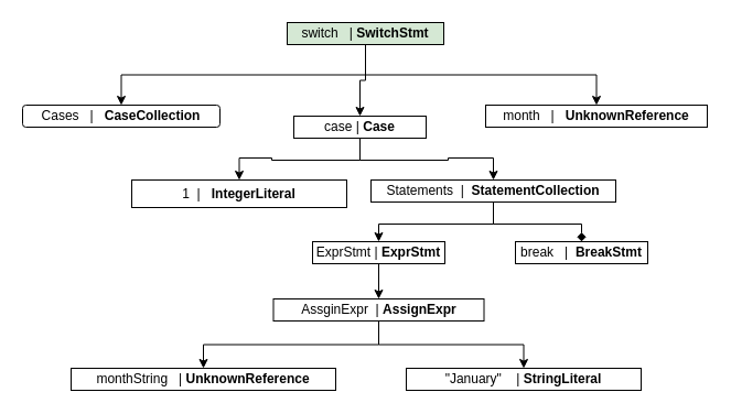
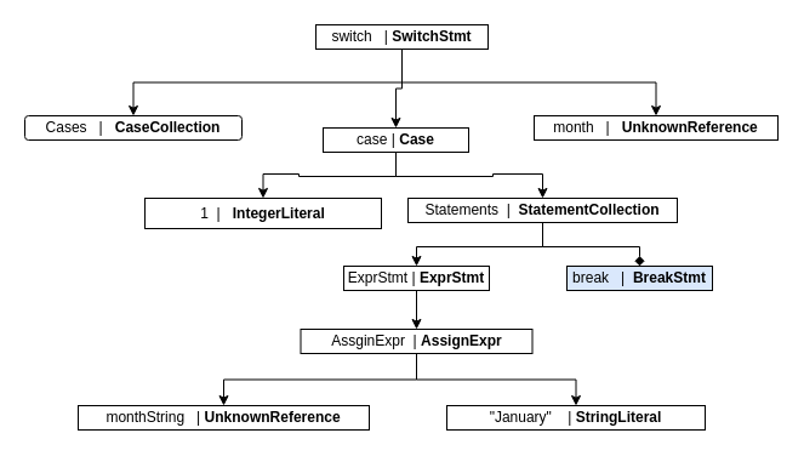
  <mxCell id="0" />
  <mxCell id="1" parent="0" />
  <mxCell id="2" style="edgeStyle=orthogonalEdgeStyle;rounded=0;orthogonalLoop=1;jettySize=auto;html=1;exitX=0.5;exitY=1;exitDx=0;exitDy=0;entryX=0.5;entryY=0;entryDx=0;entryDy=0;" edge="1" parent="1" source="5" target="6"><mxGeometry relative="1" as="geometry" /></mxCell>
  <mxCell id="3" style="edgeStyle=orthogonalEdgeStyle;rounded=0;orthogonalLoop=1;jettySize=auto;html=1;exitX=0.5;exitY=1;exitDx=0;exitDy=0;" edge="1" parent="1" source="5" target="10"><mxGeometry relative="1" as="geometry" /></mxCell>
  <mxCell id="4" style="edgeStyle=orthogonalEdgeStyle;rounded=0;orthogonalLoop=1;jettySize=auto;html=1;exitX=0.5;exitY=1;exitDx=0;exitDy=0;" edge="1" parent="1" source="5" target="7"><mxGeometry relative="1" as="geometry" /></mxCell>
- <mxCell id="5" value="switch&amp;nbsp; &amp;nbsp;| &lt;b&gt;SwitchStmt&lt;/b&gt;" style="rounded=0;whiteSpace=wrap;html=1;fillColor=#d5e8d4;" vertex="1" parent="1"><mxGeometry x="260" y="20" width="142" height="20" as="geometry" /></mxCell>
+ <mxCell id="5" value="switch&amp;nbsp; &amp;nbsp;| &lt;b&gt;SwitchStmt&lt;/b&gt;" style="rounded=0;whiteSpace=wrap;html=1;" vertex="1" parent="1"><mxGeometry x="260" y="20" width="142" height="20" as="geometry" /></mxCell>
  <mxCell id="6" value="Cases&amp;nbsp; &amp;nbsp;|&amp;nbsp; &amp;nbsp;&lt;b&gt;CaseCollection&lt;/b&gt;" style="whiteSpace=wrap;html=1;rounded=1;" vertex="1" parent="1"><mxGeometry x="20" y="95" width="179" height="20" as="geometry" /></mxCell>
  <mxCell id="7" value="month&amp;nbsp; &amp;nbsp;|&amp;nbsp; &amp;nbsp;&lt;b&gt;UnknownReference&lt;/b&gt;" style="rounded=0;whiteSpace=wrap;html=1;" vertex="1" parent="1"><mxGeometry x="440" y="95" width="201" height="20" as="geometry" /></mxCell>
  <mxCell id="8" style="edgeStyle=orthogonalEdgeStyle;rounded=0;orthogonalLoop=1;jettySize=auto;html=1;exitX=0.5;exitY=1;exitDx=0;exitDy=0;entryX=0.5;entryY=0;entryDx=0;entryDy=0;" edge="1" parent="1" source="10" target="11"><mxGeometry relative="1" as="geometry" /></mxCell>
  <mxCell id="9" style="edgeStyle=orthogonalEdgeStyle;rounded=0;orthogonalLoop=1;jettySize=auto;html=1;exitX=0.5;exitY=1;exitDx=0;exitDy=0;" edge="1" parent="1" source="10" target="14"><mxGeometry relative="1" as="geometry" /></mxCell>
  <mxCell id="10" value="case | &lt;b&gt;Case&lt;/b&gt;" style="rounded=0;whiteSpace=wrap;html=1;" vertex="1" parent="1"><mxGeometry x="266" y="105" width="120" height="20" as="geometry" /></mxCell>
  <mxCell id="11" value="1&amp;nbsp; |&amp;nbsp; &amp;nbsp;&lt;b&gt;IntegerLiteral&lt;/b&gt;" style="rounded=0;whiteSpace=wrap;html=1;" vertex="1" parent="1"><mxGeometry x="119" y="163" width="195" height="25" as="geometry" /></mxCell>
  <mxCell id="12" style="edgeStyle=orthogonalEdgeStyle;rounded=0;orthogonalLoop=1;jettySize=auto;html=1;exitX=0.5;exitY=1;exitDx=0;exitDy=0;entryX=0.5;entryY=0;entryDx=0;entryDy=0;endArrow=diamond;" edge="1" parent="1" source="14" target="17"><mxGeometry relative="1" as="geometry" /></mxCell>
  <mxCell id="13" style="edgeStyle=orthogonalEdgeStyle;rounded=0;orthogonalLoop=1;jettySize=auto;html=1;exitX=0.5;exitY=1;exitDx=0;exitDy=0;entryX=0.5;entryY=0;entryDx=0;entryDy=0;" edge="1" parent="1" source="14" target="16"><mxGeometry relative="1" as="geometry" /></mxCell>
  <mxCell id="14" value="Statements&amp;nbsp; |&amp;nbsp; &lt;b&gt;StatementCollection&lt;/b&gt;" style="rounded=0;whiteSpace=wrap;html=1;" vertex="1" parent="1"><mxGeometry x="336" y="163" width="222" height="20" as="geometry" /></mxCell>
  <mxCell id="15" style="edgeStyle=orthogonalEdgeStyle;rounded=0;orthogonalLoop=1;jettySize=auto;html=1;exitX=0.5;exitY=1;exitDx=0;exitDy=0;entryX=0.5;entryY=0;entryDx=0;entryDy=0;" edge="1" parent="1" source="16" target="20"><mxGeometry relative="1" as="geometry" /></mxCell>
  <mxCell id="16" value="ExprStmt | &lt;b&gt;ExprStmt&lt;/b&gt;" style="rounded=0;whiteSpace=wrap;html=1;" vertex="1" parent="1"><mxGeometry x="283" y="219" width="120" height="20" as="geometry" /></mxCell>
- <mxCell id="17" value="break&amp;nbsp; &amp;nbsp;|&amp;nbsp; &lt;b&gt;BreakStmt&lt;/b&gt;" style="rounded=0;whiteSpace=wrap;html=1;" vertex="1" parent="1"><mxGeometry x="467" y="219" width="120" height="20" as="geometry" /></mxCell>
+ <mxCell id="17" value="break&amp;nbsp; &amp;nbsp;|&amp;nbsp; &lt;b&gt;BreakStmt&lt;/b&gt;" style="rounded=0;whiteSpace=wrap;html=1;fillColor=#dae8fc;" vertex="1" parent="1"><mxGeometry x="467" y="219" width="120" height="20" as="geometry" /></mxCell>
  <mxCell id="18" style="edgeStyle=orthogonalEdgeStyle;rounded=0;orthogonalLoop=1;jettySize=auto;html=1;exitX=0.5;exitY=1;exitDx=0;exitDy=0;entryX=0.5;entryY=0;entryDx=0;entryDy=0;" edge="1" parent="1" source="20" target="21"><mxGeometry relative="1" as="geometry" /></mxCell>
  <mxCell id="19" style="edgeStyle=orthogonalEdgeStyle;rounded=0;orthogonalLoop=1;jettySize=auto;html=1;exitX=0.5;exitY=1;exitDx=0;exitDy=0;entryX=0.5;entryY=0;entryDx=0;entryDy=0;" edge="1" parent="1" source="20" target="22"><mxGeometry relative="1" as="geometry" /></mxCell>
  <mxCell id="20" value="AssginExpr&amp;nbsp; | &lt;b&gt;AssignExpr&lt;/b&gt;" style="rounded=0;whiteSpace=wrap;html=1;" vertex="1" parent="1"><mxGeometry x="247.5" y="271" width="191" height="20" as="geometry" /></mxCell>
  <mxCell id="21" value="monthString&amp;nbsp; &amp;nbsp;| &lt;b&gt;UnknownReference&lt;/b&gt;" style="rounded=0;whiteSpace=wrap;html=1;" vertex="1" parent="1"><mxGeometry x="64" y="334" width="240" height="20" as="geometry" /></mxCell>
  <mxCell id="22" value="&quot;January&quot;&amp;nbsp; &amp;nbsp; | &lt;b&gt;StringLiteral&lt;/b&gt;" style="rounded=0;whiteSpace=wrap;html=1;" vertex="1" parent="1"><mxGeometry x="368" y="334" width="213" height="20" as="geometry" /></mxCell>
